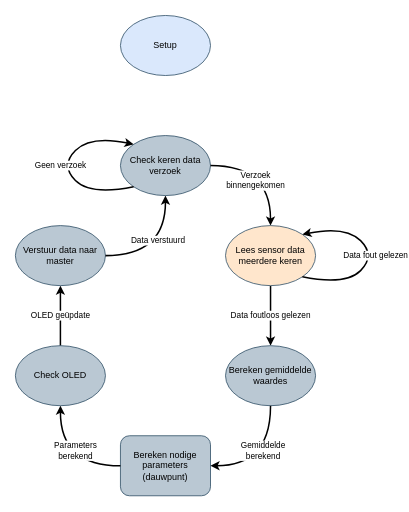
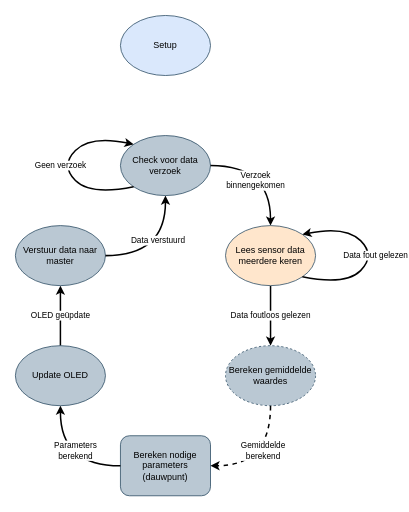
  <mxCell id="0" />
  <mxCell id="1" parent="0" />
  <mxCell id="2" value="Setup" style="ellipse;whiteSpace=wrap;html=1;fillColor=#dae8fc;strokeColor=#23445d;" parent="1" vertex="1"><mxGeometry x="160" y="20" width="120" height="80" as="geometry" /></mxCell>
- <mxCell id="3" value="Check keren data verzoek" style="ellipse;whiteSpace=wrap;html=1;fillColor=#bac8d3;strokeColor=#23445d;" parent="1" vertex="1"><mxGeometry x="160" y="180" width="120" height="80" as="geometry" /></mxCell>
+ <mxCell id="3" value="Check voor data verzoek" style="ellipse;whiteSpace=wrap;html=1;fillColor=#bac8d3;strokeColor=#23445d;" parent="1" vertex="1"><mxGeometry x="160" y="180" width="120" height="80" as="geometry" /></mxCell>
  <mxCell id="4" value="Geen verzoek" style="curved=1;endArrow=classic;html=1;rounded=0;strokeWidth=2;exitX=0;exitY=1;exitDx=0;exitDy=0;entryX=0;entryY=0;entryDx=0;entryDy=0;" parent="1" source="3" target="3" edge="1"><mxGeometry width="50" height="50" relative="1" as="geometry"><mxPoint x="140" y="260" as="sourcePoint" /><mxPoint x="150" y="180" as="targetPoint" /><Array as="points"><mxPoint x="120" y="260" /><mxPoint x="80" y="220" /><mxPoint x="120" y="180" /></Array></mxGeometry></mxCell>
  <mxCell id="5" value="Data foutloos gelezen" style="edgeStyle=orthogonalEdgeStyle;rounded=0;orthogonalLoop=1;jettySize=auto;html=1;strokeWidth=2;fontColor=#000000;" parent="1" source="6" target="7" edge="1"><mxGeometry relative="1" as="geometry" /></mxCell>
  <mxCell id="6" value="Lees sensor data meerdere keren" style="ellipse;whiteSpace=wrap;html=1;fillColor=#ffe6cc;strokeColor=#23445d;" parent="1" vertex="1"><mxGeometry x="300" y="300" width="120" height="80" as="geometry" /></mxCell>
- <mxCell id="7" value="Bereken gemiddelde waardes" style="ellipse;whiteSpace=wrap;html=1;fillColor=#bac8d3;strokeColor=#23445d;" parent="1" vertex="1"><mxGeometry x="300" y="460" width="120" height="80" as="geometry" /></mxCell>
+ <mxCell id="7" value="Bereken gemiddelde waardes" style="ellipse;whiteSpace=wrap;html=1;fillColor=#bac8d3;strokeColor=#23445d;dashed=1;" parent="1" vertex="1"><mxGeometry x="300" y="460" width="120" height="80" as="geometry" /></mxCell>
  <mxCell id="8" value="Bereken nodige parameters (dauwpunt)" style="whiteSpace=wrap;html=1;fillColor=#bac8d3;strokeColor=#23445d;rounded=1;" parent="1" vertex="1"><mxGeometry x="160" y="580" width="120" height="80" as="geometry" /></mxCell>
  <mxCell id="9" value="Data fout gelezen" style="curved=1;endArrow=classic;html=1;rounded=0;strokeWidth=2;entryX=1;entryY=0;entryDx=0;entryDy=0;exitX=1;exitY=1;exitDx=0;exitDy=0;" parent="1" source="6" target="6" edge="1"><mxGeometry width="50" height="50" relative="1" as="geometry"><mxPoint x="430" y="390" as="sourcePoint" /><mxPoint x="430" y="280" as="targetPoint" /><Array as="points"><mxPoint x="460" y="380" /><mxPoint x="500" y="340" /><mxPoint x="460" y="300" /></Array></mxGeometry></mxCell>
  <mxCell id="10" value="Verstuur data naar master" style="ellipse;whiteSpace=wrap;html=1;fillColor=#bac8d3;strokeColor=#23445d;" parent="1" vertex="1"><mxGeometry x="20" y="300" width="120" height="80" as="geometry" /></mxCell>
  <mxCell id="11" value="OLED geüpdate" style="edgeStyle=orthogonalEdgeStyle;rounded=0;orthogonalLoop=1;jettySize=auto;html=1;strokeWidth=2;fontColor=#000000;" parent="1" source="12" target="10" edge="1"><mxGeometry relative="1" as="geometry"><mxPoint as="offset" /></mxGeometry></mxCell>
- <mxCell id="12" value="Check OLED" style="ellipse;whiteSpace=wrap;html=1;fillColor=#bac8d3;strokeColor=#23445d;" parent="1" vertex="1"><mxGeometry x="20" y="460" width="120" height="80" as="geometry" /></mxCell>
+ <mxCell id="12" value="Update OLED" style="ellipse;whiteSpace=wrap;html=1;fillColor=#bac8d3;strokeColor=#23445d;" parent="1" vertex="1"><mxGeometry x="20" y="460" width="120" height="80" as="geometry" /></mxCell>
  <mxCell id="13" value="Parameters&lt;br&gt;berekend" style="curved=1;endArrow=classic;html=1;rounded=0;strokeWidth=2;fontColor=#000000;entryX=0.5;entryY=1;entryDx=0;entryDy=0;exitX=0;exitY=0.5;exitDx=0;exitDy=0;" parent="1" source="8" target="12" edge="1"><mxGeometry x="0.25" y="-20" width="50" height="50" relative="1" as="geometry"><mxPoint x="110" y="590" as="sourcePoint" /><mxPoint x="160" y="540" as="targetPoint" /><Array as="points"><mxPoint x="80" y="620" /></Array><mxPoint as="offset" /></mxGeometry></mxCell>
  <mxCell id="14" value="Verzoek&lt;br&gt;binnengekomen" style="curved=1;endArrow=classic;html=1;rounded=0;strokeWidth=2;fontColor=#000000;entryX=0.5;entryY=0;entryDx=0;entryDy=0;exitX=1;exitY=0.5;exitDx=0;exitDy=0;" parent="1" source="3" target="6" edge="1"><mxGeometry x="0.25" y="-20" width="50" height="50" relative="1" as="geometry"><mxPoint x="270" y="280" as="sourcePoint" /><mxPoint x="320" y="230" as="targetPoint" /><Array as="points"><mxPoint x="360" y="220" /></Array><mxPoint as="offset" /></mxGeometry></mxCell>
- <mxCell id="15" value="Gemiddelde&lt;br&gt;berekend" style="curved=1;endArrow=classic;html=1;rounded=0;strokeWidth=2;fontColor=#000000;entryX=1;entryY=0.5;entryDx=0;entryDy=0;exitX=0.5;exitY=1;exitDx=0;exitDy=0;" parent="1" source="7" target="8" edge="1"><mxGeometry x="-0.25" y="-10" width="50" height="50" relative="1" as="geometry"><mxPoint x="350" y="560" as="sourcePoint" /><mxPoint x="300" y="610" as="targetPoint" /><Array as="points"><mxPoint x="360" y="620" /></Array><mxPoint as="offset" /></mxGeometry></mxCell>
+ <mxCell id="15" value="Gemiddelde&lt;br&gt;berekend" style="curved=1;endArrow=classic;html=1;rounded=0;strokeWidth=2;fontColor=#000000;entryX=1;entryY=0.5;entryDx=0;entryDy=0;exitX=0.5;exitY=1;exitDx=0;exitDy=0;dashed=1;" parent="1" source="7" target="8" edge="1"><mxGeometry x="-0.25" y="-10" width="50" height="50" relative="1" as="geometry"><mxPoint x="350" y="560" as="sourcePoint" /><mxPoint x="300" y="610" as="targetPoint" /><Array as="points"><mxPoint x="360" y="620" /></Array><mxPoint as="offset" /></mxGeometry></mxCell>
  <mxCell id="16" value="Data verstuurd" style="curved=1;endArrow=classic;html=1;rounded=0;strokeWidth=2;fontColor=#000000;exitX=1;exitY=0.5;exitDx=0;exitDy=0;entryX=0.5;entryY=1;entryDx=0;entryDy=0;" parent="1" source="10" target="3" edge="1"><mxGeometry x="0.25" y="10" width="50" height="50" relative="1" as="geometry"><mxPoint x="160" y="340" as="sourcePoint" /><mxPoint x="210" y="290" as="targetPoint" /><Array as="points"><mxPoint x="220" y="340" /></Array><mxPoint as="offset" /></mxGeometry></mxCell>
